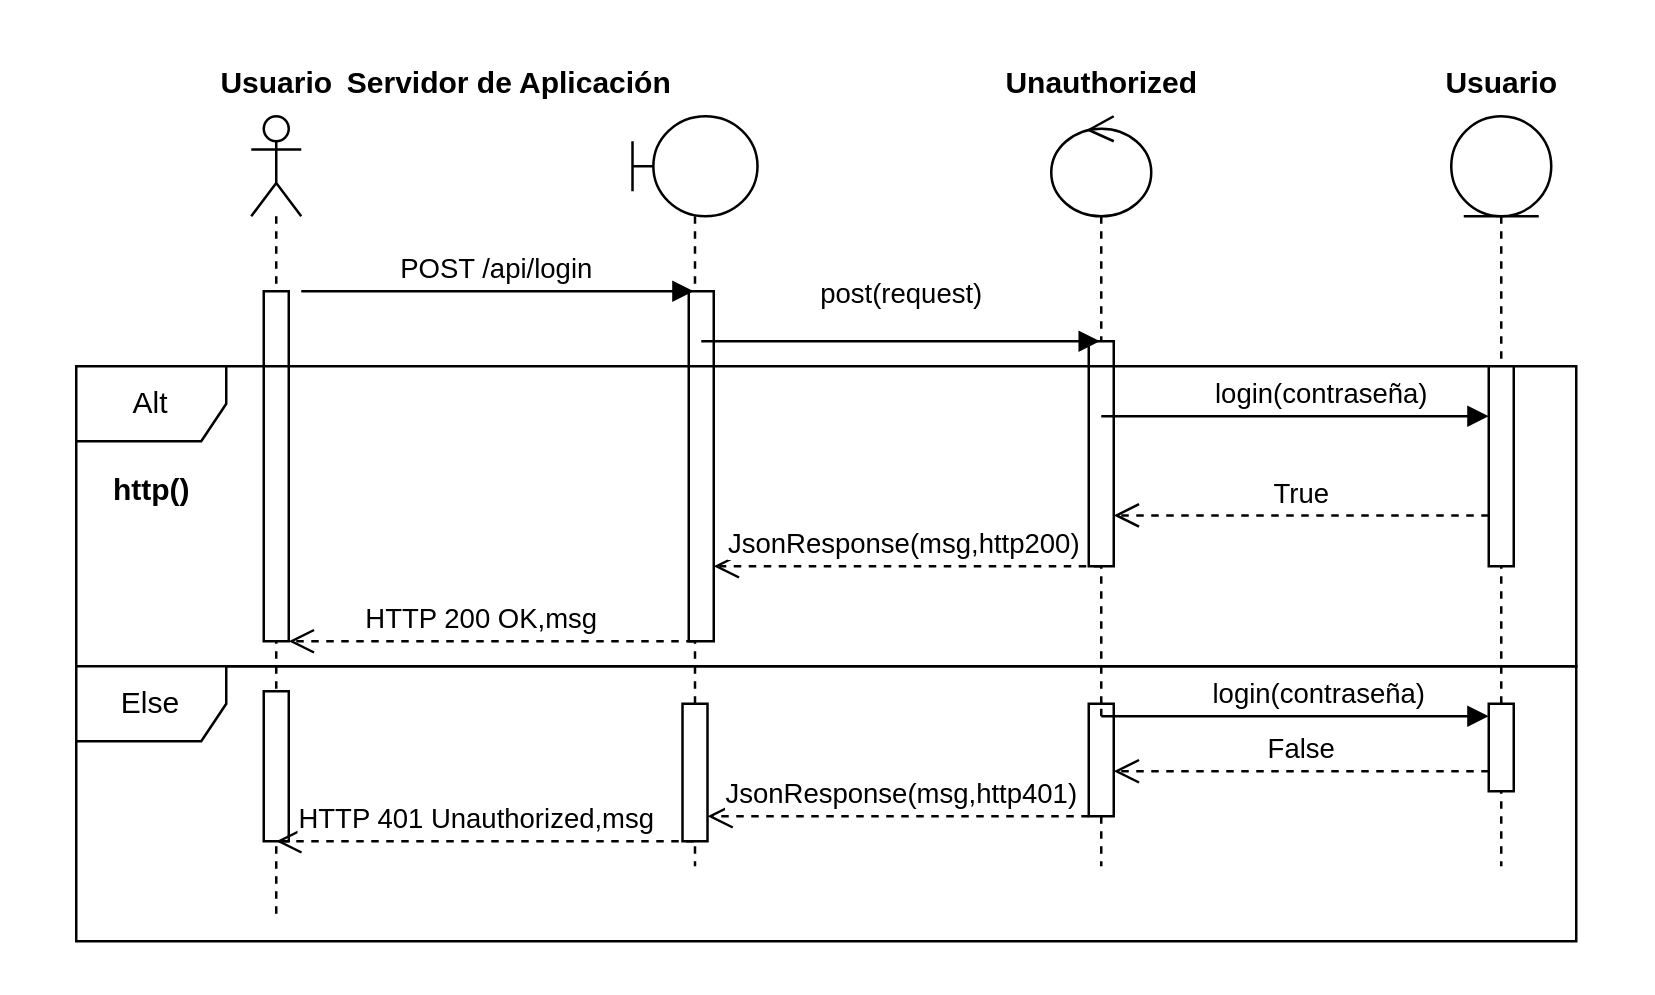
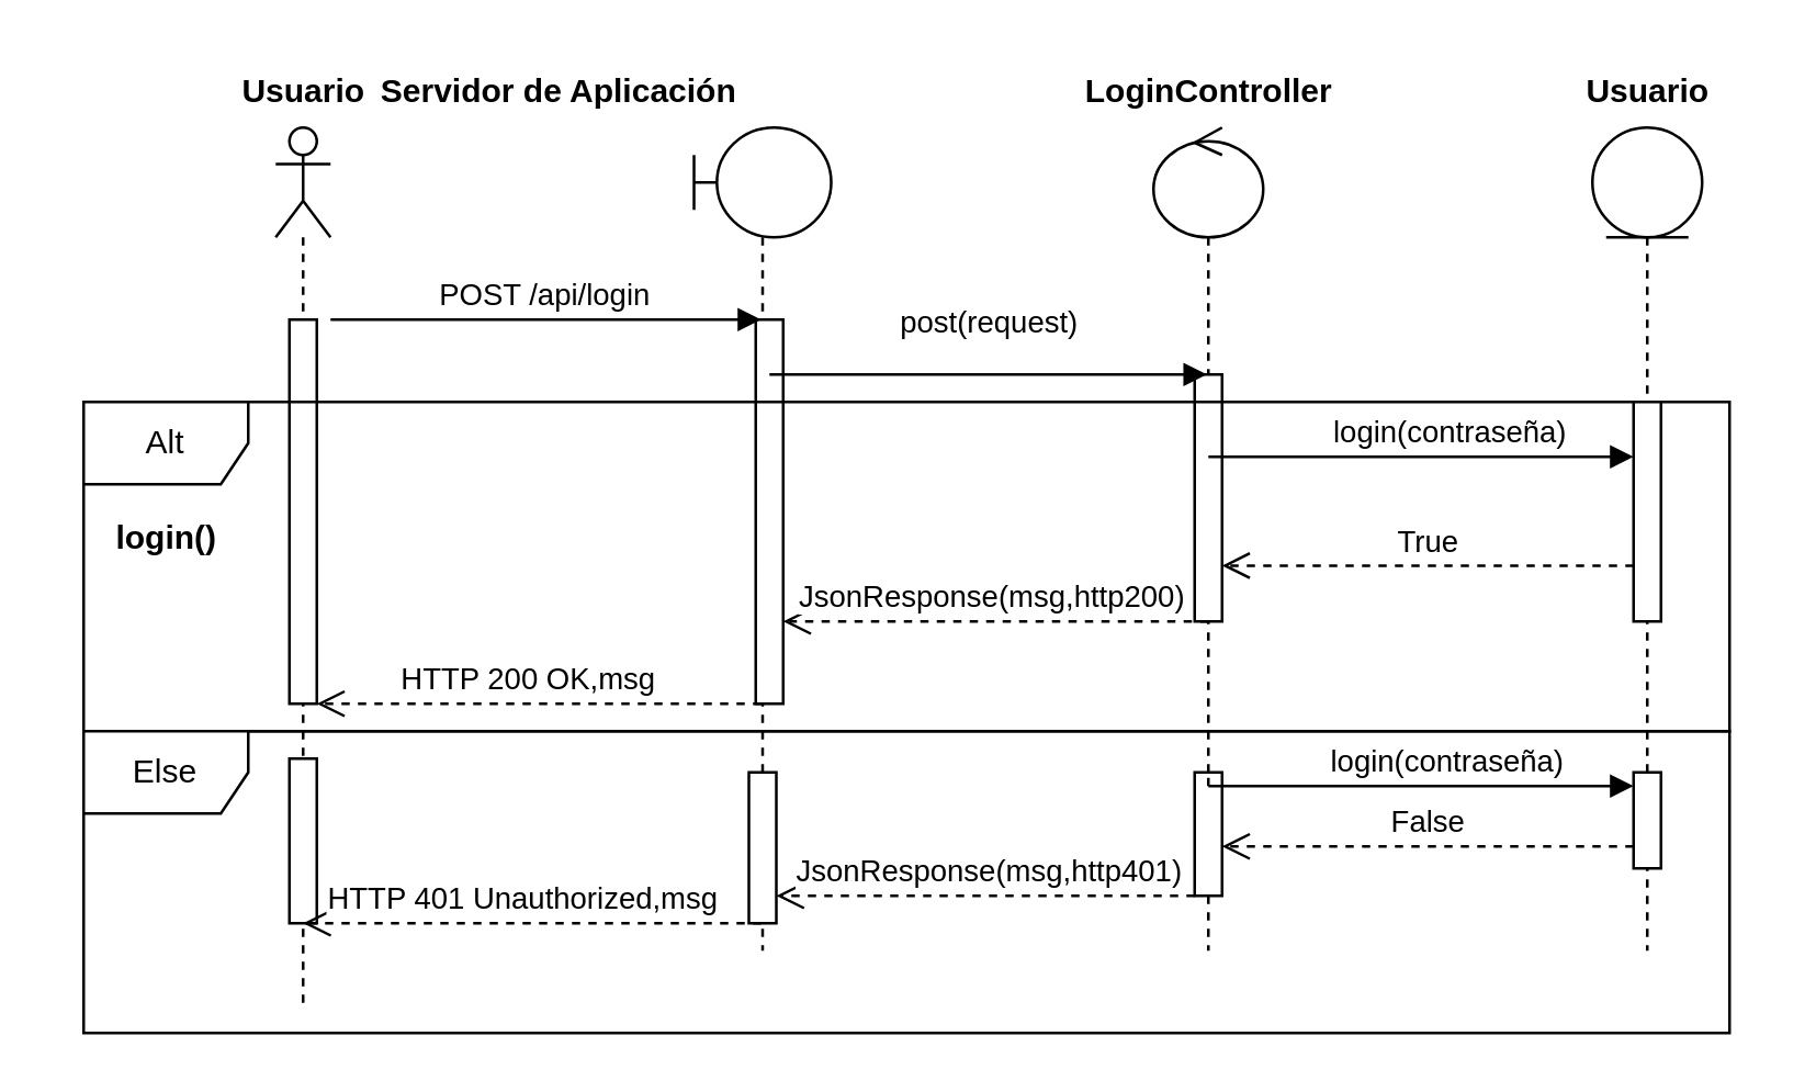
  <mxCell id="0" />
  <mxCell id="1" parent="0" />
  <mxCell id="2" value="" style="shape=umlLifeline;perimeter=lifelinePerimeter;whiteSpace=wrap;html=1;container=1;dropTarget=0;collapsible=0;recursiveResize=0;outlineConnect=0;portConstraint=eastwest;newEdgeStyle={&quot;edgeStyle&quot;:&quot;elbowEdgeStyle&quot;,&quot;elbow&quot;:&quot;vertical&quot;,&quot;curved&quot;:0,&quot;rounded&quot;:0};participant=umlActor;" parent="1" vertex="1"><mxGeometry x="100" y="46" width="20" height="320" as="geometry" /></mxCell>
  <mxCell id="3" value="" style="html=1;points=[];perimeter=orthogonalPerimeter;outlineConnect=0;targetShapes=umlLifeline;portConstraint=eastwest;newEdgeStyle={&quot;edgeStyle&quot;:&quot;elbowEdgeStyle&quot;,&quot;elbow&quot;:&quot;vertical&quot;,&quot;curved&quot;:0,&quot;rounded&quot;:0};" parent="2" vertex="1"><mxGeometry x="5" y="70" width="10" height="140" as="geometry" /></mxCell>
  <mxCell id="4" value="" style="html=1;points=[];perimeter=orthogonalPerimeter;outlineConnect=0;targetShapes=umlLifeline;portConstraint=eastwest;newEdgeStyle={&quot;edgeStyle&quot;:&quot;elbowEdgeStyle&quot;,&quot;elbow&quot;:&quot;vertical&quot;,&quot;curved&quot;:0,&quot;rounded&quot;:0};" parent="2" vertex="1"><mxGeometry x="5" y="230" width="10" height="60" as="geometry" /></mxCell>
  <mxCell id="5" value="" style="shape=umlLifeline;perimeter=lifelinePerimeter;whiteSpace=wrap;html=1;container=1;dropTarget=0;collapsible=0;recursiveResize=0;outlineConnect=0;portConstraint=eastwest;newEdgeStyle={&quot;edgeStyle&quot;:&quot;elbowEdgeStyle&quot;,&quot;elbow&quot;:&quot;vertical&quot;,&quot;curved&quot;:0,&quot;rounded&quot;:0};participant=umlBoundary;" parent="1" vertex="1"><mxGeometry x="252.5" y="46" width="50" height="300" as="geometry" /></mxCell>
  <mxCell id="6" value="" style="html=1;points=[];perimeter=orthogonalPerimeter;outlineConnect=0;targetShapes=umlLifeline;portConstraint=eastwest;newEdgeStyle={&quot;edgeStyle&quot;:&quot;elbowEdgeStyle&quot;,&quot;elbow&quot;:&quot;vertical&quot;,&quot;curved&quot;:0,&quot;rounded&quot;:0};" parent="5" vertex="1"><mxGeometry x="22.5" y="70" width="10" height="140" as="geometry" /></mxCell>
  <mxCell id="7" value="" style="shape=umlLifeline;perimeter=lifelinePerimeter;whiteSpace=wrap;html=1;container=1;dropTarget=0;collapsible=0;recursiveResize=0;outlineConnect=0;portConstraint=eastwest;newEdgeStyle={&quot;edgeStyle&quot;:&quot;elbowEdgeStyle&quot;,&quot;elbow&quot;:&quot;vertical&quot;,&quot;curved&quot;:0,&quot;rounded&quot;:0};participant=umlControl;" parent="1" vertex="1"><mxGeometry x="420" y="46" width="40" height="300" as="geometry" /></mxCell>
  <mxCell id="8" value="" style="html=1;points=[];perimeter=orthogonalPerimeter;outlineConnect=0;targetShapes=umlLifeline;portConstraint=eastwest;newEdgeStyle={&quot;edgeStyle&quot;:&quot;elbowEdgeStyle&quot;,&quot;elbow&quot;:&quot;vertical&quot;,&quot;curved&quot;:0,&quot;rounded&quot;:0};" parent="7" vertex="1"><mxGeometry x="15" y="90" width="10" height="90" as="geometry" /></mxCell>
  <mxCell id="9" value="" style="html=1;points=[];perimeter=orthogonalPerimeter;outlineConnect=0;targetShapes=umlLifeline;portConstraint=eastwest;newEdgeStyle={&quot;edgeStyle&quot;:&quot;elbowEdgeStyle&quot;,&quot;elbow&quot;:&quot;vertical&quot;,&quot;curved&quot;:0,&quot;rounded&quot;:0};" vertex="1" parent="7"><mxGeometry x="15" y="235" width="10" height="45" as="geometry" /></mxCell>
  <mxCell id="10" value="" style="shape=umlLifeline;perimeter=lifelinePerimeter;whiteSpace=wrap;html=1;container=1;dropTarget=0;collapsible=0;recursiveResize=0;outlineConnect=0;portConstraint=eastwest;newEdgeStyle={&quot;edgeStyle&quot;:&quot;elbowEdgeStyle&quot;,&quot;elbow&quot;:&quot;vertical&quot;,&quot;curved&quot;:0,&quot;rounded&quot;:0};participant=umlEntity;" parent="1" vertex="1"><mxGeometry x="580" y="46" width="40" height="300" as="geometry" /></mxCell>
  <mxCell id="11" value="POST /api/login" style="html=1;verticalAlign=bottom;endArrow=block;edgeStyle=elbowEdgeStyle;elbow=vertical;curved=0;rounded=0;" parent="1" target="5" edge="1"><mxGeometry x="-0.003" width="80" relative="1" as="geometry"><mxPoint x="120" y="116" as="sourcePoint" /><mxPoint x="200" y="116" as="targetPoint" /><Array as="points"><mxPoint x="230" y="116" /><mxPoint x="220" y="126" /><mxPoint x="240" y="176" /></Array><mxPoint as="offset" /></mxGeometry></mxCell>
  <mxCell id="12" value="Usuario" style="text;align=center;fontStyle=1;verticalAlign=middle;spacingLeft=3;spacingRight=3;strokeColor=none;rotatable=0;points=[[0,0.5],[1,0.5]];portConstraint=eastwest;html=1;" parent="1" vertex="1"><mxGeometry x="70" y="20" width="80" height="26" as="geometry" /></mxCell>
  <mxCell id="13" value="Servidor de Aplicación" style="text;align=center;fontStyle=1;verticalAlign=middle;spacingLeft=3;spacingRight=3;strokeColor=none;rotatable=0;points=[[0,0.5],[1,0.5]];portConstraint=eastwest;html=1;" parent="1" vertex="1"><mxGeometry x="160" y="20" width="85" height="26" as="geometry" /></mxCell>
- <mxCell id="14" value="Unauthorized" style="text;align=center;fontStyle=1;verticalAlign=middle;spacingLeft=3;spacingRight=3;strokeColor=none;rotatable=0;points=[[0,0.5],[1,0.5]];portConstraint=eastwest;html=1;" parent="1" vertex="1"><mxGeometry x="400" y="20" width="80" height="26" as="geometry" /></mxCell>
+ <mxCell id="14" value="LoginController" style="text;align=center;fontStyle=1;verticalAlign=middle;spacingLeft=3;spacingRight=3;strokeColor=none;rotatable=0;points=[[0,0.5],[1,0.5]];portConstraint=eastwest;html=1;" parent="1" vertex="1"><mxGeometry x="400" y="20" width="80" height="26" as="geometry" /></mxCell>
  <mxCell id="15" value="Usuario" style="text;align=center;fontStyle=1;verticalAlign=middle;spacingLeft=3;spacingRight=3;strokeColor=none;rotatable=0;points=[[0,0.5],[1,0.5]];portConstraint=eastwest;html=1;" parent="1" vertex="1"><mxGeometry x="560" y="20" width="80" height="26" as="geometry" /></mxCell>
  <mxCell id="16" value="post(request)" style="html=1;verticalAlign=bottom;endArrow=block;edgeStyle=elbowEdgeStyle;elbow=vertical;curved=0;rounded=0;" parent="1" target="7" edge="1"><mxGeometry x="0.002" y="10" width="80" relative="1" as="geometry"><mxPoint x="280" y="136" as="sourcePoint" /><mxPoint x="360" y="136" as="targetPoint" /><mxPoint as="offset" /></mxGeometry></mxCell>
  <mxCell id="17" value="Alt" style="shape=umlFrame;whiteSpace=wrap;html=1;pointerEvents=0;" parent="1" vertex="1"><mxGeometry x="30" y="146" width="600" height="120" as="geometry" /></mxCell>
- <mxCell id="18" value="http()" style="text;align=center;fontStyle=1;verticalAlign=middle;spacingLeft=3;spacingRight=3;strokeColor=none;rotatable=0;points=[[0,0.5],[1,0.5]];portConstraint=eastwest;html=1;" parent="1" vertex="1"><mxGeometry y="183" width="80" height="26" as="geometry" x="20" /></mxCell>
+ <mxCell id="18" value="login()" style="text;align=center;fontStyle=1;verticalAlign=middle;spacingLeft=3;spacingRight=3;strokeColor=none;rotatable=0;points=[[0,0.5],[1,0.5]];portConstraint=eastwest;html=1;" parent="1" vertex="1"><mxGeometry y="183" width="80" height="26" as="geometry" x="20" /></mxCell>
  <mxCell id="19" value="Else" style="shape=umlFrame;whiteSpace=wrap;html=1;pointerEvents=0;" parent="1" vertex="1"><mxGeometry x="30" y="266" width="600" height="110" as="geometry" /></mxCell>
  <mxCell id="20" value="" style="html=1;points=[];perimeter=orthogonalPerimeter;outlineConnect=0;targetShapes=umlLifeline;portConstraint=eastwest;newEdgeStyle={&quot;edgeStyle&quot;:&quot;elbowEdgeStyle&quot;,&quot;elbow&quot;:&quot;vertical&quot;,&quot;curved&quot;:0,&quot;rounded&quot;:0};" parent="1" vertex="1"><mxGeometry x="595" y="146" width="10" height="80" as="geometry" /></mxCell>
  <mxCell id="21" value="&lt;div style=&quot;text-align: start;&quot;&gt; JsonResponse(msg,http200)&lt;/div&gt;" style="html=1;verticalAlign=bottom;endArrow=open;dashed=1;endSize=8;edgeStyle=elbowEdgeStyle;elbow=vertical;curved=0;rounded=0;" parent="1" edge="1"><mxGeometry x="0.015" relative="1" as="geometry"><mxPoint x="440" y="226" as="sourcePoint" /><mxPoint x="285" y="226" as="targetPoint" /><Array as="points"><mxPoint x="340" y="226" /><mxPoint x="370" y="246" /><mxPoint x="355" y="236" /></Array><mxPoint as="offset" /></mxGeometry></mxCell>
  <mxCell id="22" value="&lt;div style=&quot;text-align: start;&quot;&gt;HTTP 200 OK,msg&lt;/div&gt;" style="html=1;verticalAlign=bottom;endArrow=open;dashed=1;endSize=8;edgeStyle=elbowEdgeStyle;elbow=vertical;curved=0;rounded=0;" parent="1" target="3" edge="1"><mxGeometry x="0.047" relative="1" as="geometry"><mxPoint x="277" y="256" as="sourcePoint" /><mxPoint x="120" y="256" as="targetPoint" /><Array as="points"><mxPoint x="192" y="256" /></Array><mxPoint as="offset" /></mxGeometry></mxCell>
  <mxCell id="23" value="JsonResponse(msg,http401)" style="html=1;verticalAlign=bottom;endArrow=open;dashed=1;endSize=8;edgeStyle=elbowEdgeStyle;elbow=vertical;curved=0;rounded=0;startArrow=none;" parent="1" target="25" edge="1" source="9"><mxGeometry x="-0.016" relative="1" as="geometry"><mxPoint x="440" y="286" as="sourcePoint" /><mxPoint x="360" y="286" as="targetPoint" /><mxPoint as="offset" /><Array as="points"><mxPoint x="420" y="326" /><mxPoint x="350" y="316" /></Array></mxGeometry></mxCell>
  <mxCell id="24" value="HTTP 401 Unauthorized,msg" style="html=1;verticalAlign=bottom;endArrow=open;dashed=1;endSize=8;edgeStyle=elbowEdgeStyle;elbow=vertical;curved=0;rounded=0;" parent="1" source="5" edge="1"><mxGeometry x="0.041" relative="1" as="geometry"><mxPoint x="260" y="321" as="sourcePoint" /><mxPoint x="110" y="336" as="targetPoint" /><mxPoint as="offset" /><Array as="points"><mxPoint x="181" y="336" /></Array></mxGeometry></mxCell>
  <mxCell id="25" value="" style="html=1;points=[];perimeter=orthogonalPerimeter;outlineConnect=0;targetShapes=umlLifeline;portConstraint=eastwest;newEdgeStyle={&quot;edgeStyle&quot;:&quot;elbowEdgeStyle&quot;,&quot;elbow&quot;:&quot;vertical&quot;,&quot;curved&quot;:0,&quot;rounded&quot;:0};" parent="1" vertex="1"><mxGeometry x="272.5" y="281" width="10" height="55" as="geometry" /></mxCell>
  <mxCell id="26" value="login(contraseña)" style="html=1;verticalAlign=bottom;endArrow=block;edgeStyle=elbowEdgeStyle;elbow=vertical;curved=0;rounded=0;" edge="1" parent="1"><mxGeometry x="0.13" width="80" relative="1" as="geometry"><mxPoint x="440" y="166" as="sourcePoint" /><mxPoint x="595" y="166" as="targetPoint" /><mxPoint as="offset" /><Array as="points"><mxPoint x="495" y="166" /></Array></mxGeometry></mxCell>
  <mxCell id="27" value="True" style="html=1;verticalAlign=bottom;endArrow=open;dashed=1;endSize=8;edgeStyle=elbowEdgeStyle;elbow=vertical;curved=0;rounded=0;" edge="1" parent="1"><mxGeometry relative="1" as="geometry"><mxPoint x="595" y="205.66" as="sourcePoint" /><mxPoint x="445" y="205.66" as="targetPoint" /><Array as="points"><mxPoint x="510" y="205.66" /></Array></mxGeometry></mxCell>
  <mxCell id="28" value="" style="html=1;verticalAlign=bottom;endArrow=none;dashed=1;endSize=8;edgeStyle=elbowEdgeStyle;elbow=vertical;curved=0;rounded=0;" edge="1" parent="1" target="9"><mxGeometry x="-0.154" relative="1" as="geometry"><mxPoint x="440" y="286" as="sourcePoint" /><mxPoint x="277" y="286" as="targetPoint" /><mxPoint as="offset" /></mxGeometry></mxCell>
  <mxCell id="29" value="login(contraseña)" style="html=1;verticalAlign=bottom;endArrow=block;edgeStyle=elbowEdgeStyle;elbow=vertical;curved=0;rounded=0;" edge="1" parent="1"><mxGeometry x="0.129" width="80" relative="1" as="geometry"><mxPoint x="440" y="286" as="sourcePoint" /><mxPoint x="595" y="286" as="targetPoint" /><mxPoint as="offset" /><Array as="points"><mxPoint x="495" y="286" /></Array></mxGeometry></mxCell>
  <mxCell id="30" value="False" style="html=1;verticalAlign=bottom;endArrow=open;dashed=1;endSize=8;edgeStyle=elbowEdgeStyle;elbow=vertical;curved=0;rounded=0;" edge="1" parent="1"><mxGeometry relative="1" as="geometry"><mxPoint x="595" y="308" as="sourcePoint" /><mxPoint x="445" y="308" as="targetPoint" /><Array as="points"><mxPoint x="510" y="308" /></Array></mxGeometry></mxCell>
  <mxCell id="31" value="" style="html=1;points=[];perimeter=orthogonalPerimeter;outlineConnect=0;targetShapes=umlLifeline;portConstraint=eastwest;newEdgeStyle={&quot;edgeStyle&quot;:&quot;elbowEdgeStyle&quot;,&quot;elbow&quot;:&quot;vertical&quot;,&quot;curved&quot;:0,&quot;rounded&quot;:0};" vertex="1" parent="1"><mxGeometry x="595" y="281" width="10" height="35" as="geometry" /></mxCell>
